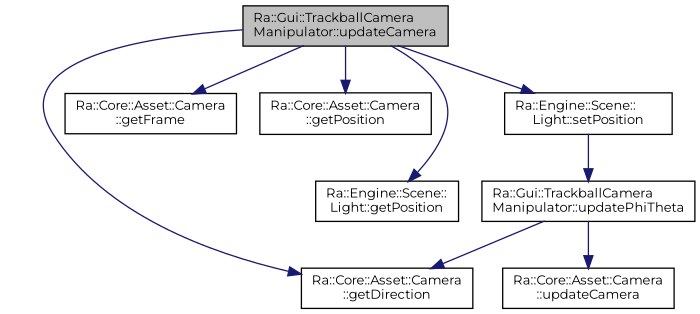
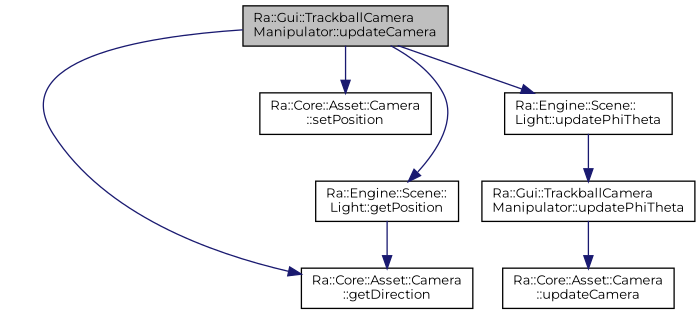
  digraph {
    fontname=Montserrat
    rankdir=TB
    node [color=black fillcolor=white fontname=Montserrat fontsize=10 shape=record style=filled]
    edge [color=midnightblue fontname=Montserrat fontsize=10 labelfontname=Helvetica labelfontsize=10 style=solid]
    n1 [fillcolor=grey75 fontcolor=black height=0.2 label="Ra::Gui::TrackballCamera\lManipulator::updateCamera" width=0.4]
    n2 [height=0.2 label="Ra::Core::Asset::Camera\l::getDirection" width=0.4]
-   n3 [height=0.2 label="Ra::Core::Asset::Camera\l::getFrame" width=0.4]
-   n4 [height=0.2 label="Ra::Core::Asset::Camera\l::getPosition" width=0.4]
+   n4 [height=0.2 label="Ra::Core::Asset::Camera\l::setPosition" width=0.4]
    n5 [height=0.2 label="Ra::Engine::Scene::\lLight::getPosition" width=0.4]
-   n6 [height=0.2 label="Ra::Engine::Scene::\lLight::setPosition" width=0.4]
+   n6 [height=0.2 label="Ra::Engine::Scene::\lLight::updatePhiTheta" width=0.4]
    n7 [height=0.2 label="Ra::Gui::TrackballCamera\lManipulator::updatePhiTheta" width=0.4]
    n8 [height=0.2 label="Ra::Core::Asset::Camera\l::updateCamera" width=0.4]
    n1 -> n2
-   n1 -> n3
    n1 -> n4
    n1 -> n5
    n1 -> n6
    n6 -> n7
-   n7 -> n2
+   n5 -> n2
    n7 -> n8
  }
